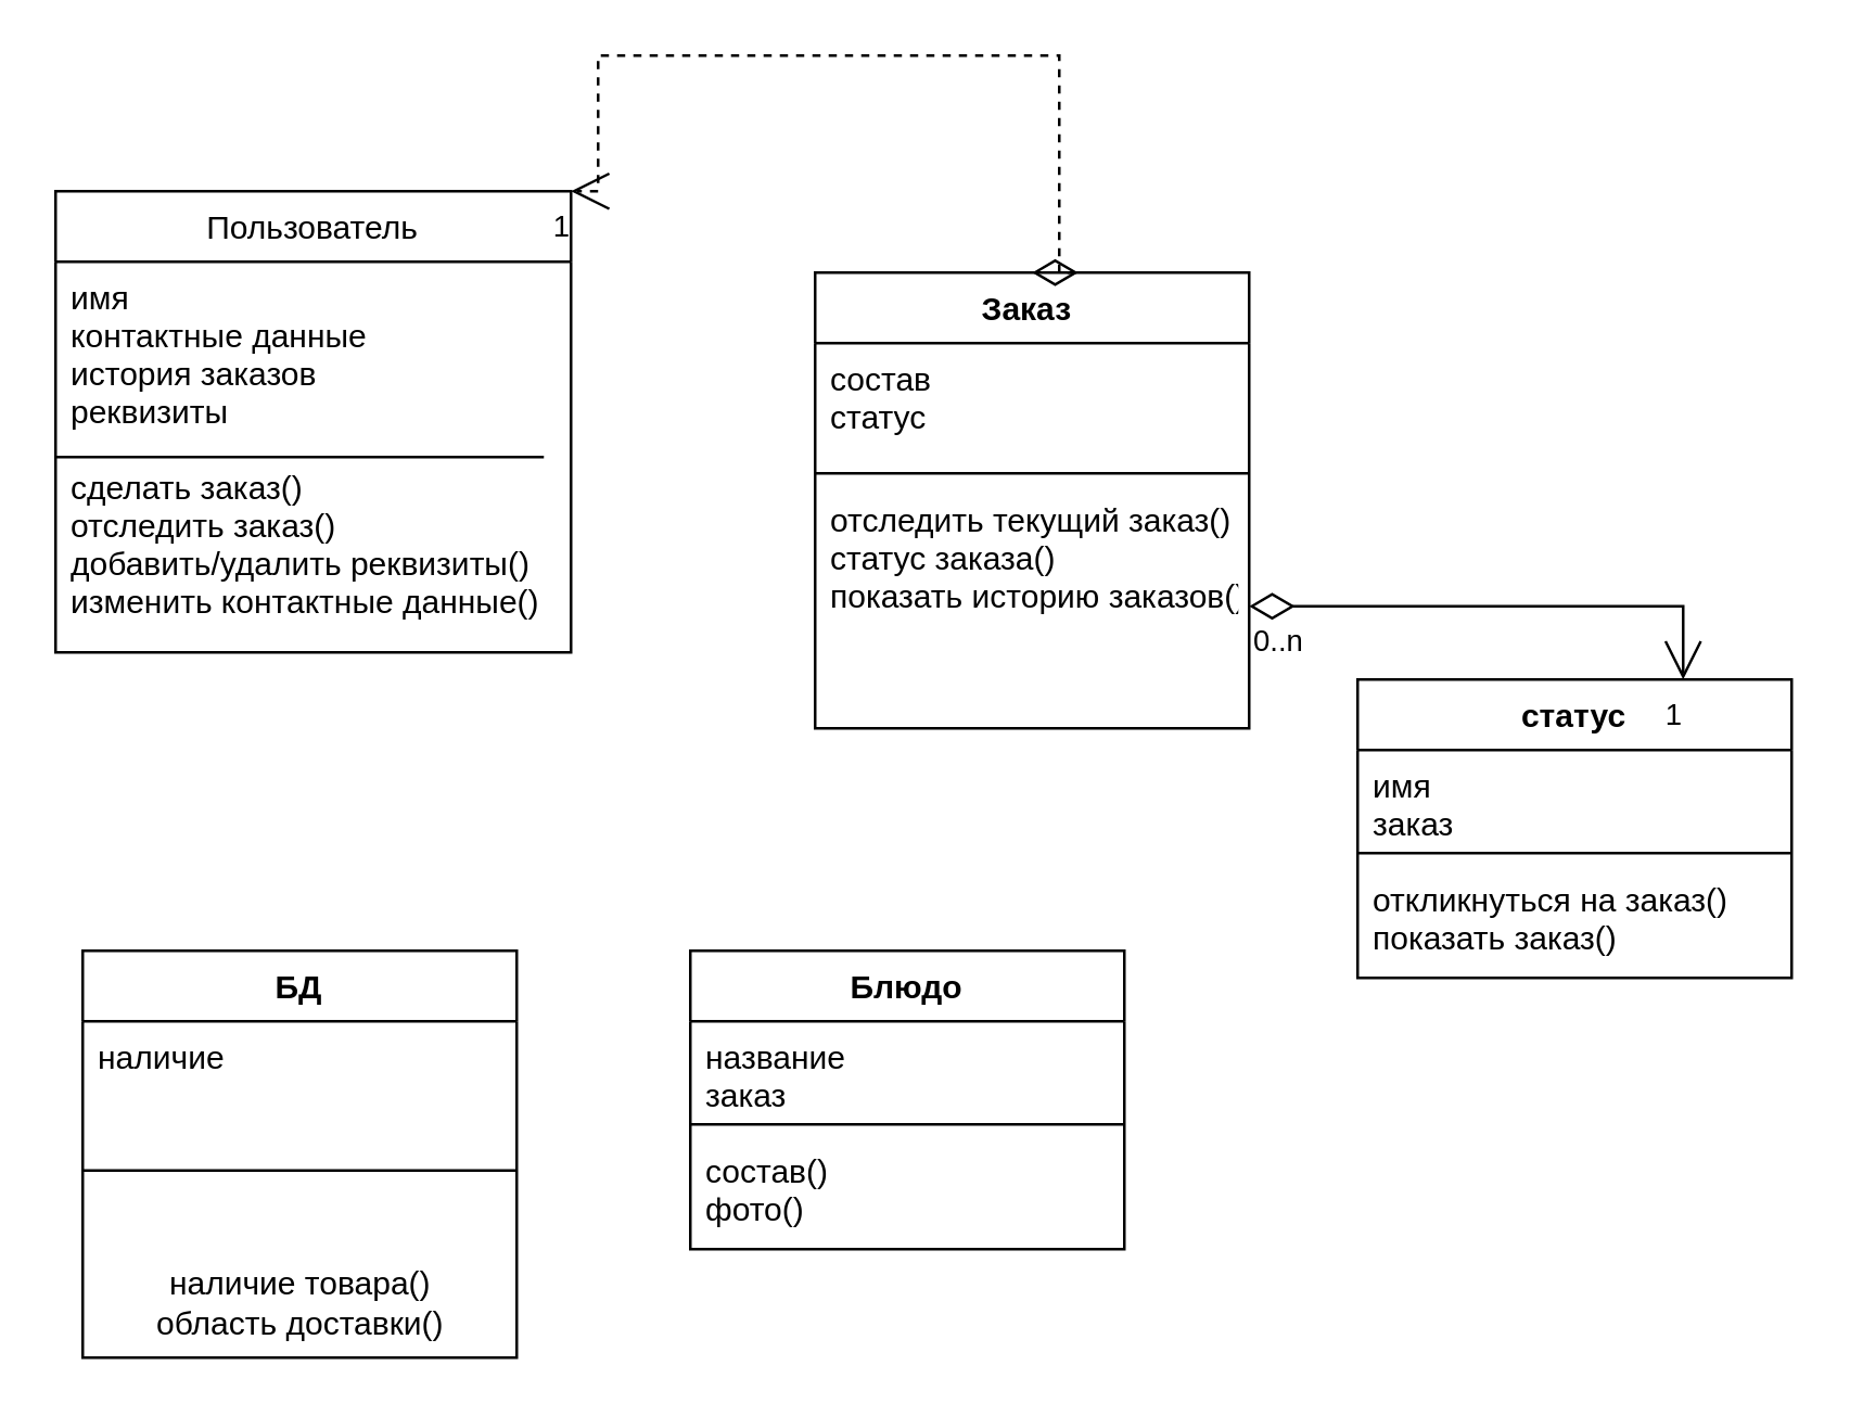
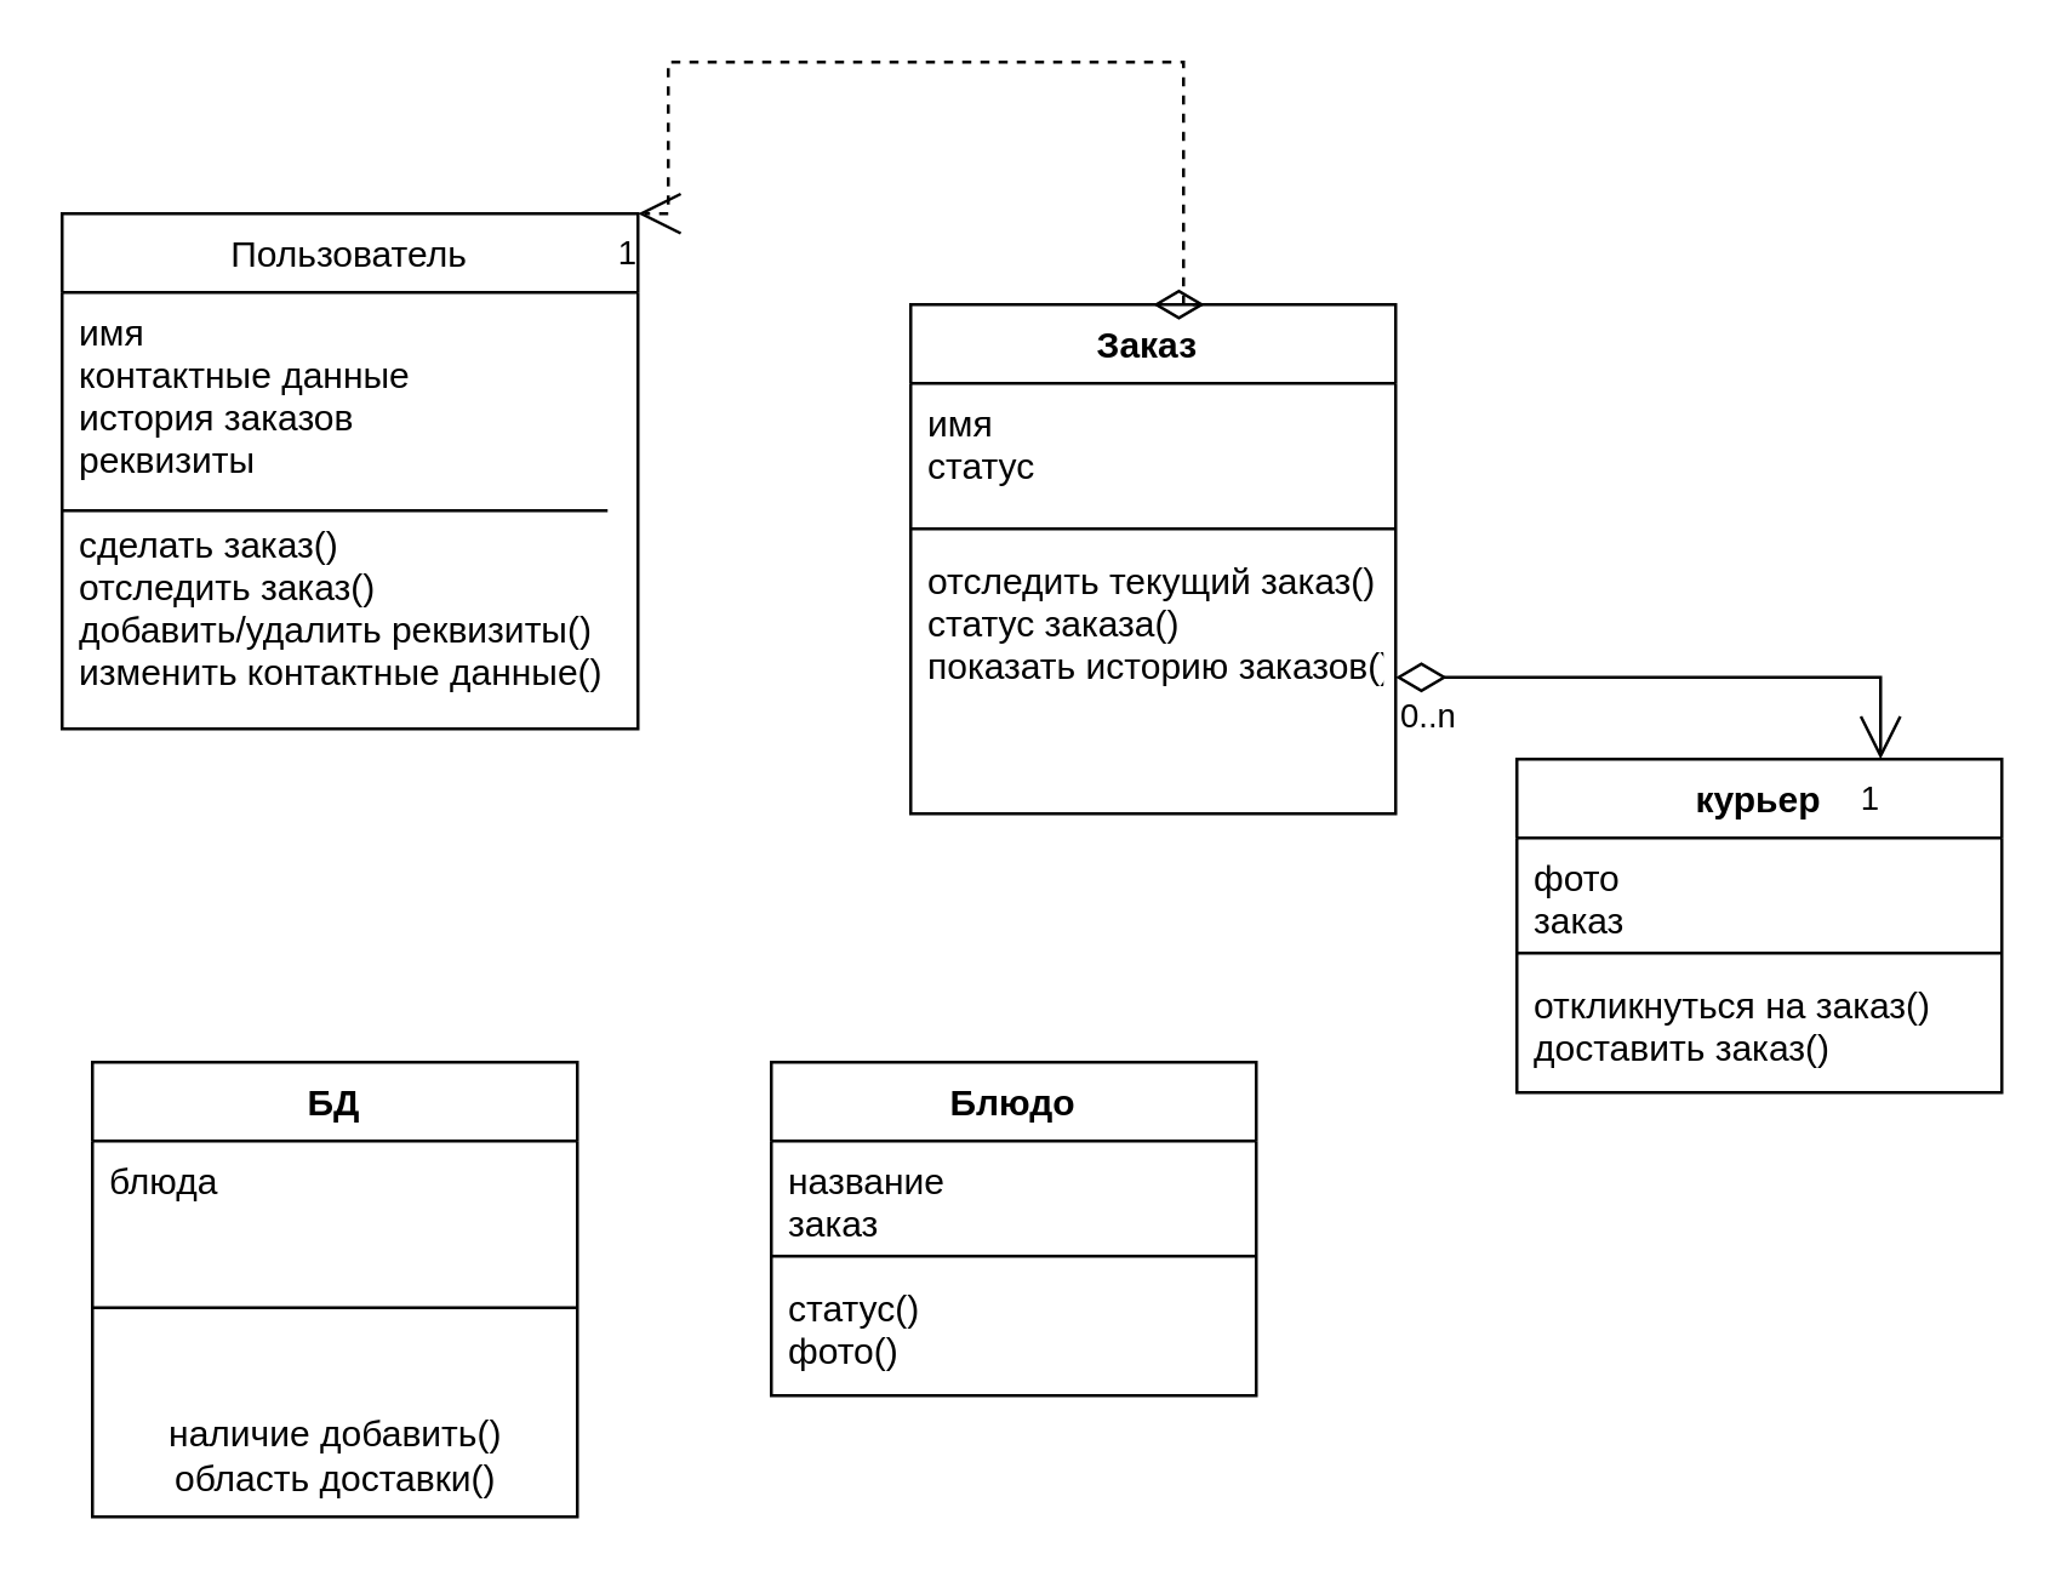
  <mxCell id="0" />
  <mxCell id="1" parent="0" />
  <mxCell id="2" value="Пользователь" style="swimlane;fontStyle=0;childLayout=stackLayout;horizontal=1;startSize=26;fillColor=none;horizontalStack=0;resizeParent=1;resizeParentMax=0;resizeLast=0;collapsible=1;marginBottom=0;" vertex="1" parent="1"><mxGeometry x="20" y="70" width="190" height="170" as="geometry" /></mxCell>
  <mxCell id="3" value="имя&#10;контактные данные&#10;история заказов&#10;реквизиты&#10;&#10;сделать заказ()&#10;отследить заказ()&#10;добавить/удалить реквизиты()&#10;изменить контактные данные()" style="text;strokeColor=none;fillColor=none;align=left;verticalAlign=top;spacingLeft=4;spacingRight=4;overflow=hidden;rotatable=0;points=[[0,0.5],[1,0.5]];portConstraint=eastwest;" vertex="1" parent="2"><mxGeometry y="26" width="190" height="144" as="geometry" /></mxCell>
  <mxCell id="4" value="" style="line;strokeWidth=1;fillColor=none;align=left;verticalAlign=middle;spacingTop=-1;spacingLeft=3;spacingRight=3;rotatable=0;labelPosition=right;points=[];portConstraint=eastwest;" vertex="1" parent="1"><mxGeometry x="20" y="164" width="180" height="8" as="geometry" /></mxCell>
  <mxCell id="5" value="Заказ " style="swimlane;fontStyle=1;align=center;verticalAlign=top;childLayout=stackLayout;horizontal=1;startSize=26;horizontalStack=0;resizeParent=1;resizeParentMax=0;resizeLast=0;collapsible=1;marginBottom=0;" vertex="1" parent="1"><mxGeometry x="300" y="100" width="160" height="168" as="geometry" /></mxCell>
- <mxCell id="6" value="состав&#10;статус" style="text;strokeColor=none;fillColor=none;align=left;verticalAlign=top;spacingLeft=4;spacingRight=4;overflow=hidden;rotatable=0;points=[[0,0.5],[1,0.5]];portConstraint=eastwest;" vertex="1" parent="5"><mxGeometry y="26" width="160" height="44" as="geometry" /></mxCell>
+ <mxCell id="6" value="имя&#10;статус" style="text;strokeColor=none;fillColor=none;align=left;verticalAlign=top;spacingLeft=4;spacingRight=4;overflow=hidden;rotatable=0;points=[[0,0.5],[1,0.5]];portConstraint=eastwest;" vertex="1" parent="5"><mxGeometry y="26" width="160" height="44" as="geometry" /></mxCell>
  <mxCell id="7" value="" style="line;strokeWidth=1;fillColor=none;align=left;verticalAlign=middle;spacingTop=-1;spacingLeft=3;spacingRight=3;rotatable=0;labelPosition=right;points=[];portConstraint=eastwest;" vertex="1" parent="5"><mxGeometry y="70" width="160" height="8" as="geometry" /></mxCell>
  <mxCell id="8" value="отследить текущий заказ()&#10;статус заказа()&#10;показать историю заказов()" style="text;strokeColor=none;fillColor=none;align=left;verticalAlign=top;spacingLeft=4;spacingRight=4;overflow=hidden;rotatable=0;points=[[0,0.5],[1,0.5]];portConstraint=eastwest;" vertex="1" parent="5"><mxGeometry y="78" width="160" height="90" as="geometry" /></mxCell>
  <mxCell id="9" value="&lt;br&gt;" style="endArrow=open;html=1;endSize=12;startArrow=diamondThin;startSize=14;startFill=0;edgeStyle=orthogonalEdgeStyle;rounded=0;entryX=1;entryY=0;entryDx=0;entryDy=0;exitX=0.5;exitY=0;exitDx=0;exitDy=0;dashed=1;" edge="1" parent="1" source="5" target="2"><mxGeometry relative="1" as="geometry"><mxPoint x="20" y="320" as="sourcePoint" /><mxPoint x="180" y="320" as="targetPoint" /><Array as="points"><mxPoint x="390" y="100" /><mxPoint x="390" y="20" /><mxPoint x="220" y="20" /><mxPoint x="220" y="70" /></Array><mxPoint as="offset" /></mxGeometry></mxCell>
  <mxCell id="10" value="1" style="edgeLabel;resizable=0;html=1;align=right;verticalAlign=top;" connectable="0" vertex="1" parent="9"><mxGeometry x="1" relative="1" as="geometry" /></mxCell>
- <mxCell id="11" value="статус" style="swimlane;fontStyle=1;align=center;verticalAlign=top;childLayout=stackLayout;horizontal=1;startSize=26;horizontalStack=0;resizeParent=1;resizeParentMax=0;resizeLast=0;collapsible=1;marginBottom=0;" vertex="1" parent="1"><mxGeometry x="500" y="250" width="160" height="110" as="geometry" /></mxCell>
- <mxCell id="12" value="имя &#10;заказ" style="text;strokeColor=none;fillColor=none;align=left;verticalAlign=top;spacingLeft=4;spacingRight=4;overflow=hidden;rotatable=0;points=[[0,0.5],[1,0.5]];portConstraint=eastwest;" vertex="1" parent="11"><mxGeometry y="26" width="160" height="34" as="geometry" /></mxCell>
+ <mxCell id="11" value="курьер" style="swimlane;fontStyle=1;align=center;verticalAlign=top;childLayout=stackLayout;horizontal=1;startSize=26;horizontalStack=0;resizeParent=1;resizeParentMax=0;resizeLast=0;collapsible=1;marginBottom=0;" vertex="1" parent="1"><mxGeometry x="500" y="250" width="160" height="110" as="geometry" /></mxCell>
+ <mxCell id="12" value="фото &#10;заказ" style="text;strokeColor=none;fillColor=none;align=left;verticalAlign=top;spacingLeft=4;spacingRight=4;overflow=hidden;rotatable=0;points=[[0,0.5],[1,0.5]];portConstraint=eastwest;" vertex="1" parent="11"><mxGeometry y="26" width="160" height="34" as="geometry" /></mxCell>
  <mxCell id="13" value="" style="line;strokeWidth=1;fillColor=none;align=left;verticalAlign=middle;spacingTop=-1;spacingLeft=3;spacingRight=3;rotatable=0;labelPosition=right;points=[];portConstraint=eastwest;" vertex="1" parent="11"><mxGeometry y="60" width="160" height="8" as="geometry" /></mxCell>
- <mxCell id="14" value="откликнуться на заказ()&#10;показать заказ()" style="text;strokeColor=none;fillColor=none;align=left;verticalAlign=top;spacingLeft=4;spacingRight=4;overflow=hidden;rotatable=0;points=[[0,0.5],[1,0.5]];portConstraint=eastwest;" vertex="1" parent="11"><mxGeometry y="68" width="160" height="42" as="geometry" /></mxCell>
+ <mxCell id="14" value="откликнуться на заказ()&#10;доставить заказ()" style="text;strokeColor=none;fillColor=none;align=left;verticalAlign=top;spacingLeft=4;spacingRight=4;overflow=hidden;rotatable=0;points=[[0,0.5],[1,0.5]];portConstraint=eastwest;" vertex="1" parent="11"><mxGeometry y="68" width="160" height="42" as="geometry" /></mxCell>
  <mxCell id="15" value="" style="endArrow=open;html=1;endSize=12;startArrow=diamondThin;startSize=14;startFill=0;edgeStyle=orthogonalEdgeStyle;rounded=0;exitX=1;exitY=0.5;exitDx=0;exitDy=0;entryX=0.75;entryY=0;entryDx=0;entryDy=0;" edge="1" parent="1" source="8" target="11"><mxGeometry relative="1" as="geometry"><mxPoint x="300" y="350" as="sourcePoint" /><mxPoint x="460" y="350" as="targetPoint" /></mxGeometry></mxCell>
  <mxCell id="16" value="0..n" style="edgeLabel;resizable=0;html=1;align=left;verticalAlign=top;" connectable="0" vertex="1" parent="15"><mxGeometry x="-1" relative="1" as="geometry" /></mxCell>
  <mxCell id="17" value="1" style="edgeLabel;resizable=0;html=1;align=right;verticalAlign=top;" connectable="0" vertex="1" parent="15"><mxGeometry x="1" relative="1" as="geometry" /></mxCell>
  <mxCell id="18" value="БД" style="swimlane;fontStyle=1;align=center;verticalAlign=top;childLayout=stackLayout;horizontal=1;startSize=26;horizontalStack=0;resizeParent=1;resizeParentMax=0;resizeLast=0;collapsible=1;marginBottom=0;" vertex="1" parent="1"><mxGeometry x="30" y="350" width="160" height="150" as="geometry" /></mxCell>
- <mxCell id="19" value="наличие&#10;" style="text;strokeColor=none;fillColor=none;align=left;verticalAlign=top;spacingLeft=4;spacingRight=4;overflow=hidden;rotatable=0;points=[[0,0.5],[1,0.5]];portConstraint=eastwest;" vertex="1" parent="18"><mxGeometry y="26" width="160" height="26" as="geometry" /></mxCell>
+ <mxCell id="19" value="блюда&#10;" style="text;strokeColor=none;fillColor=none;align=left;verticalAlign=top;spacingLeft=4;spacingRight=4;overflow=hidden;rotatable=0;points=[[0,0.5],[1,0.5]];portConstraint=eastwest;" vertex="1" parent="18"><mxGeometry y="26" width="160" height="26" as="geometry" /></mxCell>
  <mxCell id="20" value="" style="line;strokeWidth=1;fillColor=none;align=left;verticalAlign=middle;spacingTop=-1;spacingLeft=3;spacingRight=3;rotatable=0;labelPosition=right;points=[];portConstraint=eastwest;" vertex="1" parent="18"><mxGeometry y="52" width="160" height="58" as="geometry" /></mxCell>
- <mxCell id="21" value="наличие товара()&lt;br&gt;область доставки()" style="text;html=1;align=center;verticalAlign=middle;resizable=0;points=[];autosize=1;strokeColor=none;fillColor=none;" vertex="1" parent="18"><mxGeometry y="110" width="160" height="40" as="geometry" /></mxCell>
+ <mxCell id="21" value="наличие добавить()&lt;br&gt;область доставки()" style="text;html=1;align=center;verticalAlign=middle;resizable=0;points=[];autosize=1;strokeColor=none;fillColor=none;" vertex="1" parent="18"><mxGeometry y="110" width="160" height="40" as="geometry" /></mxCell>
  <mxCell id="22" value="Блюдо" style="swimlane;fontStyle=1;align=center;verticalAlign=top;childLayout=stackLayout;horizontal=1;startSize=26;horizontalStack=0;resizeParent=1;resizeParentMax=0;resizeLast=0;collapsible=1;marginBottom=0;" vertex="1" parent="1"><mxGeometry x="254" y="350" width="160" height="110" as="geometry" /></mxCell>
  <mxCell id="23" value="название&#10;заказ" style="text;strokeColor=none;fillColor=none;align=left;verticalAlign=top;spacingLeft=4;spacingRight=4;overflow=hidden;rotatable=0;points=[[0,0.5],[1,0.5]];portConstraint=eastwest;" vertex="1" parent="22"><mxGeometry y="26" width="160" height="34" as="geometry" /></mxCell>
  <mxCell id="24" value="" style="line;strokeWidth=1;fillColor=none;align=left;verticalAlign=middle;spacingTop=-1;spacingLeft=3;spacingRight=3;rotatable=0;labelPosition=right;points=[];portConstraint=eastwest;" vertex="1" parent="22"><mxGeometry y="60" width="160" height="8" as="geometry" /></mxCell>
- <mxCell id="25" value="состав()&#10;фото()" style="text;strokeColor=none;fillColor=none;align=left;verticalAlign=top;spacingLeft=4;spacingRight=4;overflow=hidden;rotatable=0;points=[[0,0.5],[1,0.5]];portConstraint=eastwest;" vertex="1" parent="22"><mxGeometry y="68" width="160" height="42" as="geometry" /></mxCell>
+ <mxCell id="25" value="статус()&#10;фото()" style="text;strokeColor=none;fillColor=none;align=left;verticalAlign=top;spacingLeft=4;spacingRight=4;overflow=hidden;rotatable=0;points=[[0,0.5],[1,0.5]];portConstraint=eastwest;" vertex="1" parent="22"><mxGeometry y="68" width="160" height="42" as="geometry" /></mxCell>
